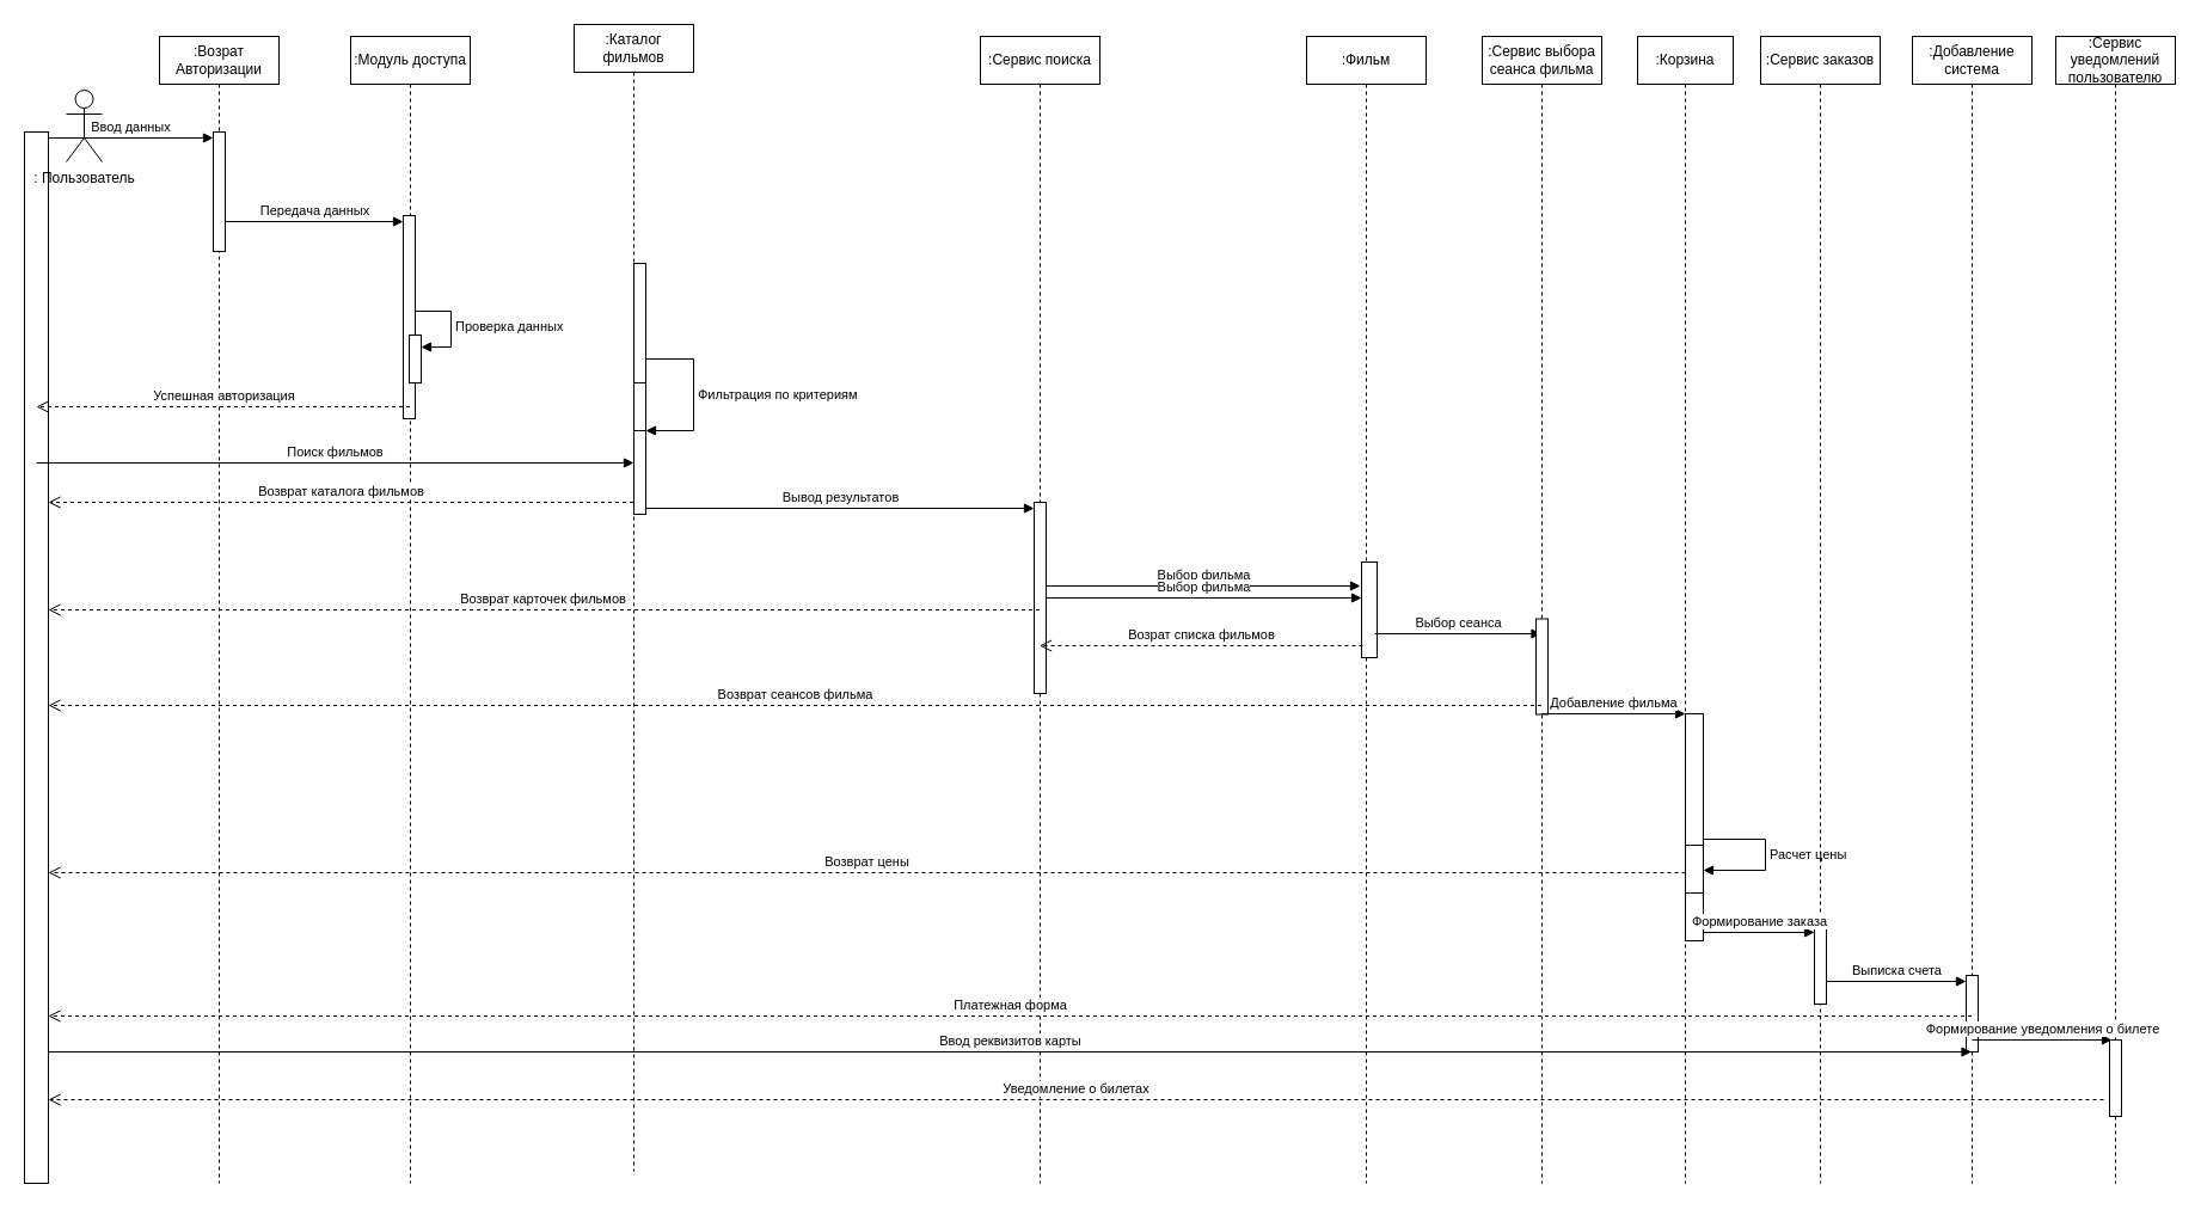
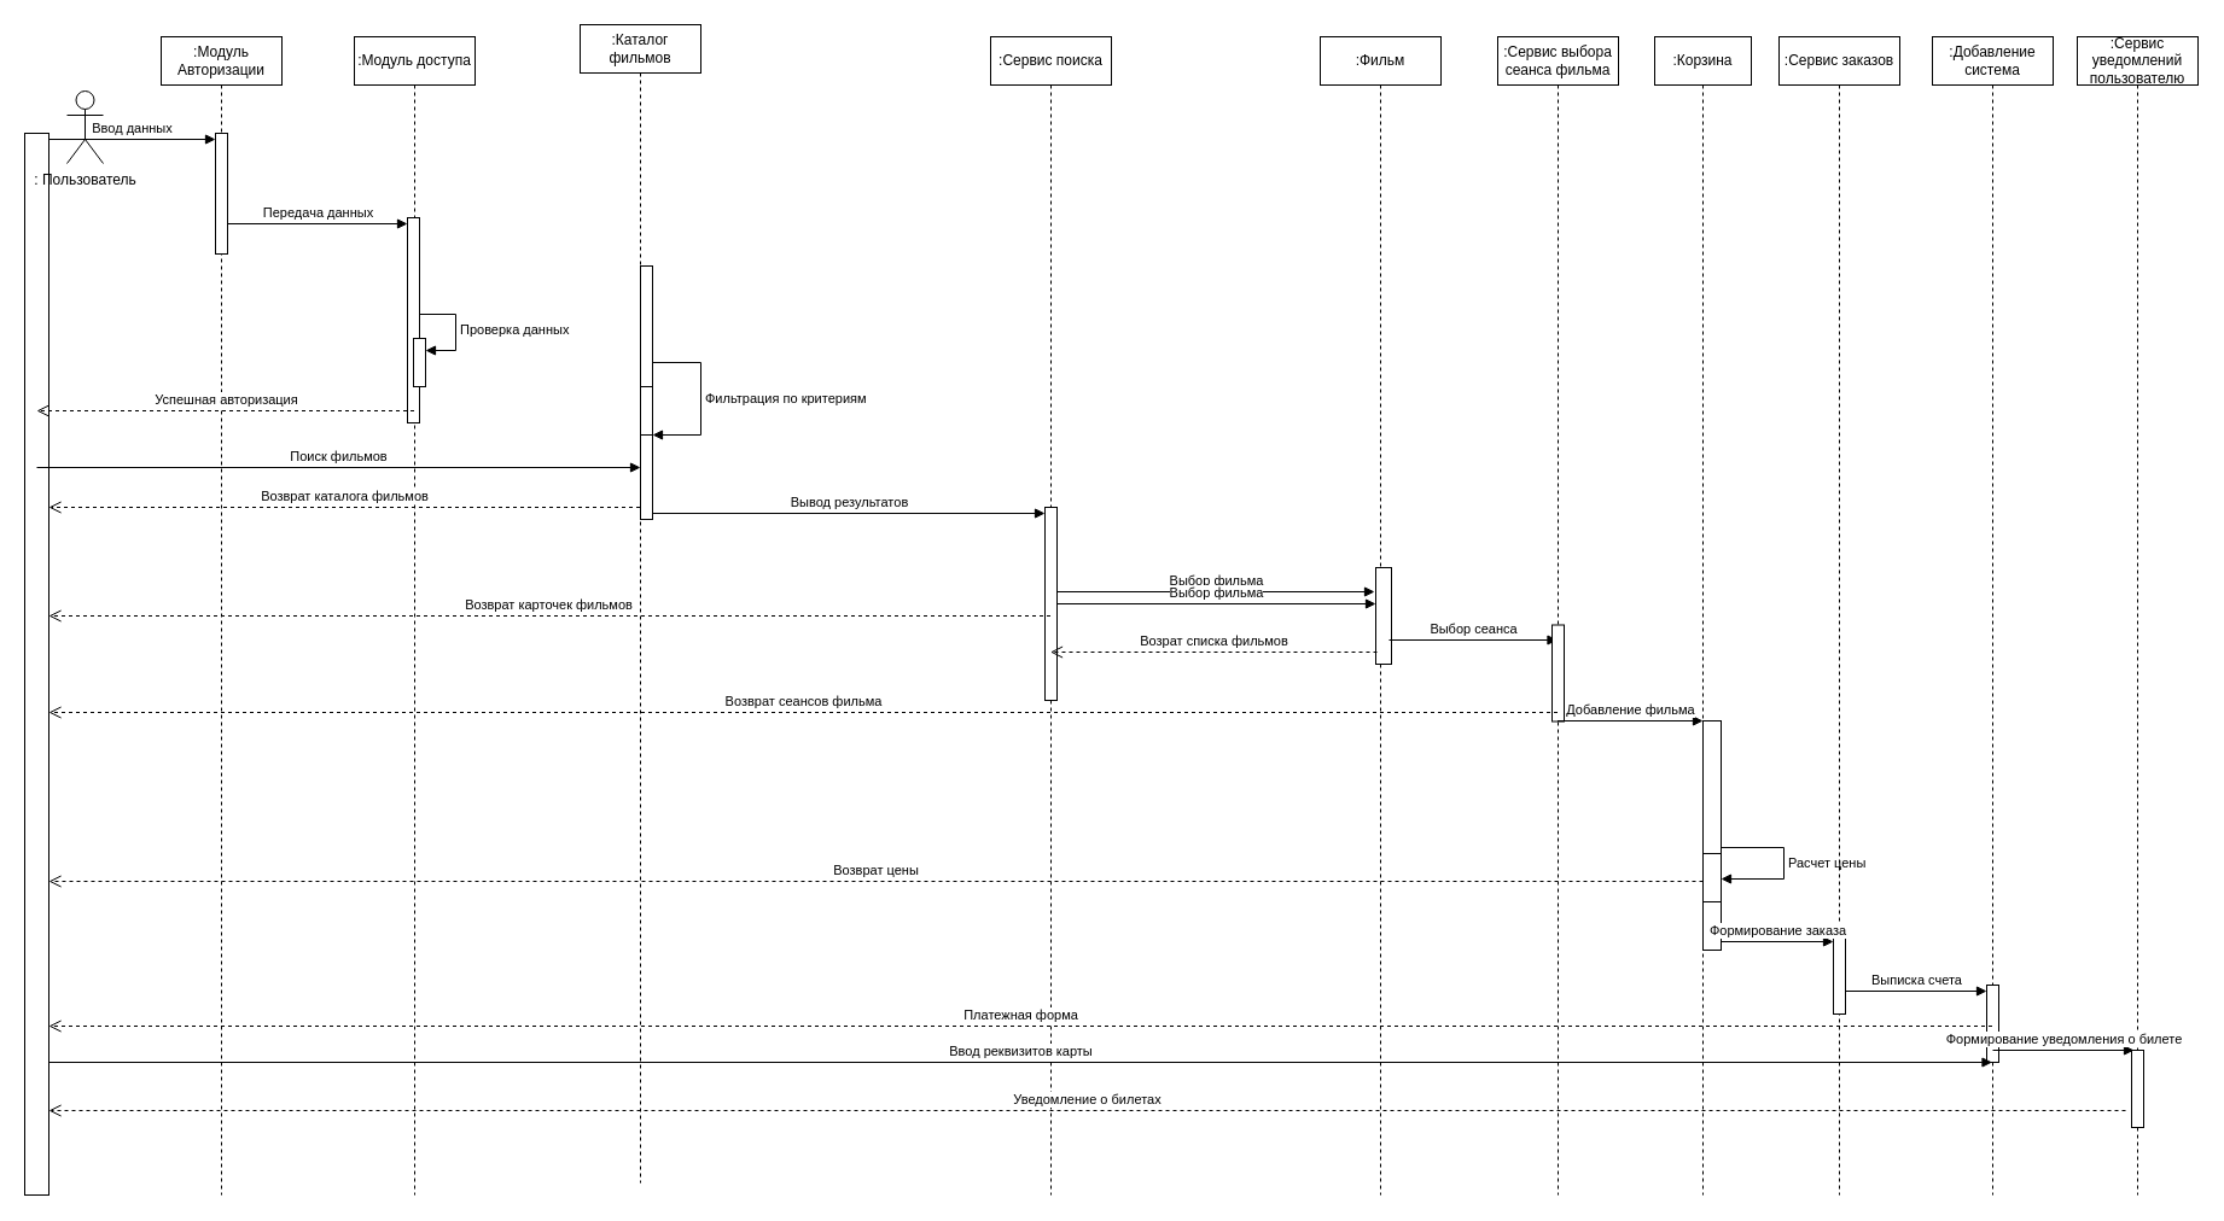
  <mxCell id="0" />
  <mxCell id="1" parent="0" />
  <mxCell id="2" value=":Корзина" style="shape=umlLifeline;perimeter=lifelinePerimeter;whiteSpace=wrap;html=1;container=1;dropTarget=0;collapsible=0;recursiveResize=0;outlineConnect=0;portConstraint=eastwest;newEdgeStyle={&quot;curved&quot;:0,&quot;rounded&quot;:0};" parent="1" vertex="1"><mxGeometry x="1370" y="30" width="80" height="960" as="geometry" /></mxCell>
  <mxCell id="3" value="" style="html=1;points=[[0,0,0,0,5],[0,1,0,0,-5],[1,0,0,0,5],[1,1,0,0,-5]];perimeter=orthogonalPerimeter;outlineConnect=0;targetShapes=umlLifeline;portConstraint=eastwest;newEdgeStyle={&quot;curved&quot;:0,&quot;rounded&quot;:0};" parent="2" vertex="1"><mxGeometry x="40" y="567" width="15" height="190" as="geometry" /></mxCell>
  <mxCell id="4" value="Расчет цены" style="html=1;align=left;spacingLeft=2;endArrow=block;rounded=0;edgeStyle=orthogonalEdgeStyle;curved=0;rounded=0;" parent="2" source="3" target="3" edge="1"><mxGeometry relative="1" as="geometry"><mxPoint x="55" y="667" as="sourcePoint" /><Array as="points"><mxPoint x="107" y="672" /><mxPoint x="107" y="698" /></Array><mxPoint x="60" y="697" as="targetPoint" /></mxGeometry></mxCell>
  <mxCell id="5" value="" style="html=1;points=[[0,0,0,0,5],[0,1,0,0,-5],[1,0,0,0,5],[1,1,0,0,-5]];perimeter=orthogonalPerimeter;outlineConnect=0;targetShapes=umlLifeline;portConstraint=eastwest;newEdgeStyle={&quot;curved&quot;:0,&quot;rounded&quot;:0};" parent="2" vertex="1"><mxGeometry x="40" y="677" width="15" height="40" as="geometry" /></mxCell>
  <mxCell id="6" value="" style="html=1;points=[[0,0,0,0,5],[0,1,0,0,-5],[1,0,0,0,5],[1,1,0,0,-5]];perimeter=orthogonalPerimeter;outlineConnect=0;targetShapes=umlLifeline;portConstraint=eastwest;newEdgeStyle={&quot;curved&quot;:0,&quot;rounded&quot;:0};" parent="1" vertex="1"><mxGeometry x="20" y="110" width="20" height="880" as="geometry" /></mxCell>
- <mxCell id="7" value=":Возрат Авторизации" style="shape=umlLifeline;perimeter=lifelinePerimeter;whiteSpace=wrap;html=1;container=1;dropTarget=0;collapsible=0;recursiveResize=0;outlineConnect=0;portConstraint=eastwest;newEdgeStyle={&quot;curved&quot;:0,&quot;rounded&quot;:0};" parent="1" vertex="1"><mxGeometry x="133" y="30" width="100" height="960" as="geometry" /></mxCell>
+ <mxCell id="7" value=":Модуль Авторизации" style="shape=umlLifeline;perimeter=lifelinePerimeter;whiteSpace=wrap;html=1;container=1;dropTarget=0;collapsible=0;recursiveResize=0;outlineConnect=0;portConstraint=eastwest;newEdgeStyle={&quot;curved&quot;:0,&quot;rounded&quot;:0};" parent="1" vertex="1"><mxGeometry x="133" y="30" width="100" height="960" as="geometry" /></mxCell>
  <mxCell id="8" value="" style="html=1;points=[[0,0,0,0,5],[0,1,0,0,-5],[1,0,0,0,5],[1,1,0,0,-5]];perimeter=orthogonalPerimeter;outlineConnect=0;targetShapes=umlLifeline;portConstraint=eastwest;newEdgeStyle={&quot;curved&quot;:0,&quot;rounded&quot;:0};" parent="7" vertex="1"><mxGeometry x="45" y="80" width="10" height="100" as="geometry" /></mxCell>
  <mxCell id="9" value="Ввод данных" style="html=1;verticalAlign=bottom;endArrow=block;curved=0;rounded=0;entryX=0;entryY=0;entryDx=0;entryDy=5;exitX=1;exitY=0;exitDx=0;exitDy=5;exitPerimeter=0;" parent="1" source="6" target="8" edge="1"><mxGeometry relative="1" as="geometry"><mxPoint x="108" y="115" as="sourcePoint" /></mxGeometry></mxCell>
  <mxCell id="10" value=":Модуль доступа" style="shape=umlLifeline;perimeter=lifelinePerimeter;whiteSpace=wrap;html=1;container=1;dropTarget=0;collapsible=0;recursiveResize=0;outlineConnect=0;portConstraint=eastwest;newEdgeStyle={&quot;curved&quot;:0,&quot;rounded&quot;:0};" parent="1" vertex="1"><mxGeometry x="293" y="30" width="100" height="960" as="geometry" /></mxCell>
  <mxCell id="11" value="" style="html=1;points=[[0,0,0,0,5],[0,1,0,0,-5],[1,0,0,0,5],[1,1,0,0,-5]];perimeter=orthogonalPerimeter;outlineConnect=0;targetShapes=umlLifeline;portConstraint=eastwest;newEdgeStyle={&quot;curved&quot;:0,&quot;rounded&quot;:0};" parent="10" vertex="1"><mxGeometry x="44" y="150" width="10" height="170" as="geometry" /></mxCell>
  <mxCell id="12" value="" style="html=1;points=[[0,0,0,0,5],[0,1,0,0,-5],[1,0,0,0,5],[1,1,0,0,-5]];perimeter=orthogonalPerimeter;outlineConnect=0;targetShapes=umlLifeline;portConstraint=eastwest;newEdgeStyle={&quot;curved&quot;:0,&quot;rounded&quot;:0};" parent="10" vertex="1"><mxGeometry x="49" y="250" width="10" height="40" as="geometry" /></mxCell>
  <mxCell id="13" value="Проверка данных" style="html=1;align=left;spacingLeft=2;endArrow=block;rounded=0;edgeStyle=orthogonalEdgeStyle;curved=0;rounded=0;" parent="10" target="12" edge="1"><mxGeometry relative="1" as="geometry"><mxPoint x="54" y="230" as="sourcePoint" /><Array as="points"><mxPoint x="84" y="260" /></Array></mxGeometry></mxCell>
  <mxCell id="14" value="Передача данных" style="html=1;verticalAlign=bottom;endArrow=block;curved=0;rounded=0;entryX=0;entryY=0;entryDx=0;entryDy=5;" parent="1" source="8" target="11" edge="1"><mxGeometry relative="1" as="geometry"><mxPoint x="193" y="185" as="sourcePoint" /></mxGeometry></mxCell>
  <mxCell id="15" value=": Пользователь" style="shape=umlActor;verticalLabelPosition=bottom;verticalAlign=top;html=1;" parent="1" vertex="1"><mxGeometry x="55" y="75" width="30" height="60" as="geometry" /></mxCell>
  <mxCell id="16" value=":Каталог фильмов" style="shape=umlLifeline;perimeter=lifelinePerimeter;whiteSpace=wrap;html=1;container=1;dropTarget=0;collapsible=0;recursiveResize=0;outlineConnect=0;portConstraint=eastwest;newEdgeStyle={&quot;curved&quot;:0,&quot;rounded&quot;:0};" parent="1" vertex="1"><mxGeometry x="480" y="20" width="100" height="960" as="geometry" /></mxCell>
  <mxCell id="17" value="" style="html=1;points=[[0,0,0,0,5],[0,1,0,0,-5],[1,0,0,0,5],[1,1,0,0,-5]];perimeter=orthogonalPerimeter;outlineConnect=0;targetShapes=umlLifeline;portConstraint=eastwest;newEdgeStyle={&quot;curved&quot;:0,&quot;rounded&quot;:0};" parent="16" vertex="1"><mxGeometry x="50" y="200" width="10" height="210" as="geometry" /></mxCell>
  <mxCell id="18" value="" style="html=1;points=[[0,0,0,0,5],[0,1,0,0,-5],[1,0,0,0,5],[1,1,0,0,-5]];perimeter=orthogonalPerimeter;outlineConnect=0;targetShapes=umlLifeline;portConstraint=eastwest;newEdgeStyle={&quot;curved&quot;:0,&quot;rounded&quot;:0};" parent="16" vertex="1"><mxGeometry x="50" y="300" width="10" height="40" as="geometry" /></mxCell>
  <mxCell id="19" value="Фильтрация по критериям" style="html=1;align=left;spacingLeft=2;endArrow=block;rounded=0;edgeStyle=orthogonalEdgeStyle;curved=0;rounded=0;" parent="16" source="17" target="18" edge="1"><mxGeometry relative="1" as="geometry"><mxPoint x="188" y="110" as="sourcePoint" /><Array as="points"><mxPoint x="100" y="280" /><mxPoint x="100" y="340" /></Array></mxGeometry></mxCell>
  <mxCell id="20" value=":Сервис поиска" style="shape=umlLifeline;perimeter=lifelinePerimeter;whiteSpace=wrap;html=1;container=1;dropTarget=0;collapsible=0;recursiveResize=0;outlineConnect=0;portConstraint=eastwest;newEdgeStyle={&quot;curved&quot;:0,&quot;rounded&quot;:0};" parent="1" vertex="1"><mxGeometry x="820" y="30" width="100" height="960" as="geometry" /></mxCell>
  <mxCell id="21" value="" style="html=1;points=[[0,0,0,0,5],[0,1,0,0,-5],[1,0,0,0,5],[1,1,0,0,-5]];perimeter=orthogonalPerimeter;outlineConnect=0;targetShapes=umlLifeline;portConstraint=eastwest;newEdgeStyle={&quot;curved&quot;:0,&quot;rounded&quot;:0};" parent="20" vertex="1"><mxGeometry x="45" y="390" width="10" height="160" as="geometry" /></mxCell>
  <mxCell id="22" value=":Фильм" style="shape=umlLifeline;perimeter=lifelinePerimeter;whiteSpace=wrap;html=1;container=1;dropTarget=0;collapsible=0;recursiveResize=0;outlineConnect=0;portConstraint=eastwest;newEdgeStyle={&quot;curved&quot;:0,&quot;rounded&quot;:0};" parent="1" vertex="1"><mxGeometry x="1093" y="30" width="100" height="960" as="geometry" /></mxCell>
  <mxCell id="23" value="" style="html=1;points=[[0,0,0,0,5],[0,1,0,0,-5],[1,0,0,0,5],[1,1,0,0,-5]];perimeter=orthogonalPerimeter;outlineConnect=0;targetShapes=umlLifeline;portConstraint=eastwest;newEdgeStyle={&quot;curved&quot;:0,&quot;rounded&quot;:0};" parent="22" vertex="1"><mxGeometry x="46" y="440" width="13" height="80" as="geometry" /></mxCell>
  <mxCell id="24" value="Вывод результатов" style="html=1;verticalAlign=bottom;endArrow=block;curved=0;rounded=0;entryX=0;entryY=0;entryDx=0;entryDy=5;" parent="1" source="17" target="21" edge="1"><mxGeometry relative="1" as="geometry"><mxPoint x="748" y="205" as="sourcePoint" /></mxGeometry></mxCell>
  <mxCell id="25" value="Выбор фильма" style="html=1;verticalAlign=bottom;endArrow=block;curved=0;rounded=0;entryX=0;entryY=0;entryDx=0;entryDy=5;" parent="1" edge="1"><mxGeometry relative="1" as="geometry"><mxPoint x="875" y="490" as="sourcePoint" /><mxPoint x="1138" y="490" as="targetPoint" /></mxGeometry></mxCell>
  <mxCell id="26" value="Выбор сеанса" style="html=1;verticalAlign=bottom;endArrow=block;curved=0;rounded=0;" parent="1" target="35" edge="1"><mxGeometry relative="1" as="geometry"><mxPoint x="1150" y="530" as="sourcePoint" /><mxPoint x="1277" y="530" as="targetPoint" /></mxGeometry></mxCell>
  <mxCell id="27" value=":Сервис заказов " style="shape=umlLifeline;perimeter=lifelinePerimeter;whiteSpace=wrap;html=1;container=1;dropTarget=0;collapsible=0;recursiveResize=0;outlineConnect=0;portConstraint=eastwest;newEdgeStyle={&quot;curved&quot;:0,&quot;rounded&quot;:0};" parent="1" vertex="1"><mxGeometry x="1473" y="30" width="100" height="960" as="geometry" /></mxCell>
  <mxCell id="28" value="" style="html=1;points=[[0,0,0,0,5],[0,1,0,0,-5],[1,0,0,0,5],[1,1,0,0,-5]];perimeter=orthogonalPerimeter;outlineConnect=0;targetShapes=umlLifeline;portConstraint=eastwest;newEdgeStyle={&quot;curved&quot;:0,&quot;rounded&quot;:0};" parent="27" vertex="1"><mxGeometry x="45" y="745" width="10" height="65" as="geometry" /></mxCell>
  <mxCell id="29" value="Формирование заказа" style="html=1;verticalAlign=bottom;endArrow=block;curved=0;rounded=0;entryX=0;entryY=0;entryDx=0;entryDy=5;" parent="1" source="3" target="28" edge="1"><mxGeometry relative="1" as="geometry"><mxPoint x="1388" y="530" as="sourcePoint" /></mxGeometry></mxCell>
  <mxCell id="30" value=":Добавление система" style="shape=umlLifeline;perimeter=lifelinePerimeter;whiteSpace=wrap;html=1;container=1;dropTarget=0;collapsible=0;recursiveResize=0;outlineConnect=0;portConstraint=eastwest;newEdgeStyle={&quot;curved&quot;:0,&quot;rounded&quot;:0};" parent="1" vertex="1"><mxGeometry x="1600" y="30" width="100" height="960" as="geometry" /></mxCell>
  <mxCell id="31" value="" style="html=1;points=[[0,0,0,0,5],[0,1,0,0,-5],[1,0,0,0,5],[1,1,0,0,-5]];perimeter=orthogonalPerimeter;outlineConnect=0;targetShapes=umlLifeline;portConstraint=eastwest;newEdgeStyle={&quot;curved&quot;:0,&quot;rounded&quot;:0};" parent="30" vertex="1"><mxGeometry x="45" y="786" width="10" height="64" as="geometry" /></mxCell>
  <mxCell id="32" value="Выписка счета" style="html=1;verticalAlign=bottom;endArrow=block;curved=0;rounded=0;entryX=0;entryY=0;entryDx=0;entryDy=5;" parent="1" source="28" target="31" edge="1"><mxGeometry relative="1" as="geometry"><mxPoint x="1548" y="545" as="sourcePoint" /></mxGeometry></mxCell>
  <mxCell id="33" value="Платежная форма" style="html=1;verticalAlign=bottom;endArrow=open;dashed=1;endSize=8;curved=0;rounded=0;" parent="1" source="30" edge="1"><mxGeometry relative="1" as="geometry"><mxPoint x="1618" y="858" as="sourcePoint" /><mxPoint x="40" y="850" as="targetPoint" /></mxGeometry></mxCell>
  <mxCell id="34" value="Ввод реквизитов карты" style="html=1;verticalAlign=bottom;endArrow=block;curved=0;rounded=0;" parent="1" target="30" edge="1"><mxGeometry relative="1" as="geometry"><mxPoint x="40" y="880" as="sourcePoint" /><mxPoint x="1623" y="877" as="targetPoint" /></mxGeometry></mxCell>
  <mxCell id="35" value=":Сервис выбора сеанса фильма" style="shape=umlLifeline;perimeter=lifelinePerimeter;whiteSpace=wrap;html=1;container=1;dropTarget=0;collapsible=0;recursiveResize=0;outlineConnect=0;portConstraint=eastwest;newEdgeStyle={&quot;curved&quot;:0,&quot;rounded&quot;:0};" parent="1" vertex="1"><mxGeometry x="1240" y="30" width="100" height="960" as="geometry" /></mxCell>
  <mxCell id="36" value="" style="html=1;points=[[0,0,0,0,5],[0,1,0,0,-5],[1,0,0,0,5],[1,1,0,0,-5]];perimeter=orthogonalPerimeter;outlineConnect=0;targetShapes=umlLifeline;portConstraint=eastwest;newEdgeStyle={&quot;curved&quot;:0,&quot;rounded&quot;:0};" parent="35" vertex="1"><mxGeometry x="45" y="487.5" width="10" height="80" as="geometry" /></mxCell>
  <mxCell id="37" value="Выбор фильма" style="html=1;verticalAlign=bottom;endArrow=block;curved=0;rounded=0;" parent="1" source="21" target="23" edge="1"><mxGeometry relative="1" as="geometry"><mxPoint x="880" y="380" as="sourcePoint" /><mxPoint x="1133" y="380" as="targetPoint" /></mxGeometry></mxCell>
  <mxCell id="38" value="Добавление фильма" style="html=1;verticalAlign=bottom;endArrow=block;curved=0;rounded=0;" parent="1" source="35" target="3" edge="1"><mxGeometry relative="1" as="geometry"><mxPoint x="1297" y="390" as="sourcePoint" /><mxPoint x="1560" y="390" as="targetPoint" /></mxGeometry></mxCell>
  <mxCell id="39" value="Поиск фильмов" style="html=1;verticalAlign=bottom;endArrow=block;curved=0;rounded=0;" parent="1" edge="1"><mxGeometry relative="1" as="geometry"><mxPoint x="30" y="387" as="sourcePoint" /><mxPoint x="530" y="387" as="targetPoint" /></mxGeometry></mxCell>
  <mxCell id="40" value="Успешная авторизация" style="html=1;verticalAlign=bottom;endArrow=open;dashed=1;endSize=8;curved=0;rounded=0;" parent="1" source="10" edge="1"><mxGeometry relative="1" as="geometry"><mxPoint x="30" y="340" as="targetPoint" /><mxPoint x="350" y="340" as="sourcePoint" /></mxGeometry></mxCell>
  <mxCell id="41" value="Возрат списка фильмов" style="html=1;verticalAlign=bottom;endArrow=open;dashed=1;endSize=8;curved=0;rounded=0;" parent="1" target="20" edge="1"><mxGeometry relative="1" as="geometry"><mxPoint x="860" y="540" as="targetPoint" /><mxPoint x="1140" y="540" as="sourcePoint" /></mxGeometry></mxCell>
  <mxCell id="42" value="Возврат карточек фильмов" style="html=1;verticalAlign=bottom;endArrow=open;dashed=1;endSize=8;curved=0;rounded=0;" parent="1" source="20" target="6" edge="1"><mxGeometry relative="1" as="geometry"><mxPoint x="400" y="590" as="targetPoint" /><mxPoint x="670" y="590" as="sourcePoint" /></mxGeometry></mxCell>
  <mxCell id="43" value=":Сервис уведомлений пользователю" style="shape=umlLifeline;perimeter=lifelinePerimeter;whiteSpace=wrap;html=1;container=1;dropTarget=0;collapsible=0;recursiveResize=0;outlineConnect=0;portConstraint=eastwest;newEdgeStyle={&quot;curved&quot;:0,&quot;rounded&quot;:0};" parent="1" vertex="1"><mxGeometry x="1720" y="30" width="100" height="960" as="geometry" /></mxCell>
  <mxCell id="44" value="" style="html=1;points=[[0,0,0,0,5],[0,1,0,0,-5],[1,0,0,0,5],[1,1,0,0,-5]];perimeter=orthogonalPerimeter;outlineConnect=0;targetShapes=umlLifeline;portConstraint=eastwest;newEdgeStyle={&quot;curved&quot;:0,&quot;rounded&quot;:0};" parent="43" vertex="1"><mxGeometry x="45" y="840" width="10" height="64" as="geometry" /></mxCell>
  <mxCell id="45" value="Уведомление о билетах" style="html=1;verticalAlign=bottom;endArrow=open;dashed=1;endSize=8;curved=0;rounded=0;" parent="1" target="6" edge="1"><mxGeometry relative="1" as="geometry"><mxPoint x="1760" y="920" as="sourcePoint" /><mxPoint x="150" y="920" as="targetPoint" /></mxGeometry></mxCell>
  <mxCell id="46" value="Формирование уведомления о билете" style="html=1;verticalAlign=bottom;endArrow=block;curved=0;rounded=0;entryX=0;entryY=0;entryDx=0;entryDy=5;" parent="1" edge="1"><mxGeometry relative="1" as="geometry"><mxPoint x="1650" y="870" as="sourcePoint" /><mxPoint x="1767" y="870" as="targetPoint" /></mxGeometry></mxCell>
  <mxCell id="47" value="Возврат цены" style="html=1;verticalAlign=bottom;endArrow=open;dashed=1;endSize=8;curved=0;rounded=0;" parent="1" target="6" edge="1"><mxGeometry relative="1" as="geometry"><mxPoint x="1140" y="730" as="targetPoint" /><mxPoint x="1410" y="730" as="sourcePoint" /></mxGeometry></mxCell>
  <mxCell id="48" value="Возврат каталога фильмов" style="html=1;verticalAlign=bottom;endArrow=open;dashed=1;endSize=8;curved=0;rounded=0;" edge="1" parent="1" source="16"><mxGeometry relative="1" as="geometry"><mxPoint x="40" y="420" as="targetPoint" /><mxPoint x="830" y="420" as="sourcePoint" /></mxGeometry></mxCell>
  <mxCell id="49" value="Возврат сеансов фильма" style="html=1;verticalAlign=bottom;endArrow=open;dashed=1;endSize=8;curved=0;rounded=0;" edge="1" parent="1" target="6"><mxGeometry relative="1" as="geometry"><mxPoint x="263" y="590" as="targetPoint" /><mxPoint x="1289.5" y="590" as="sourcePoint" /></mxGeometry></mxCell>
